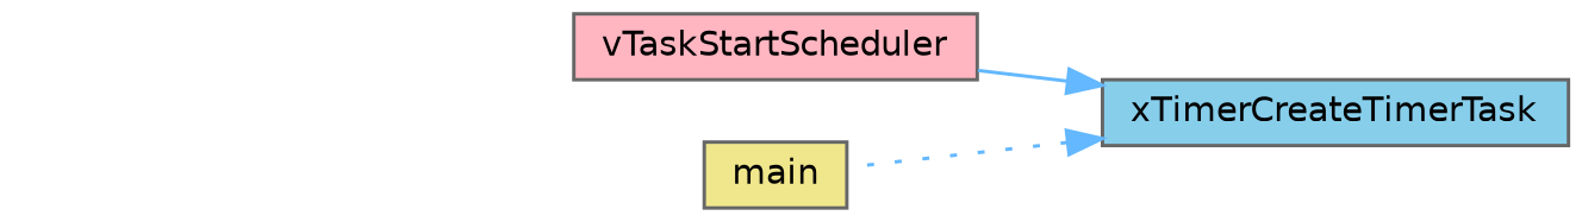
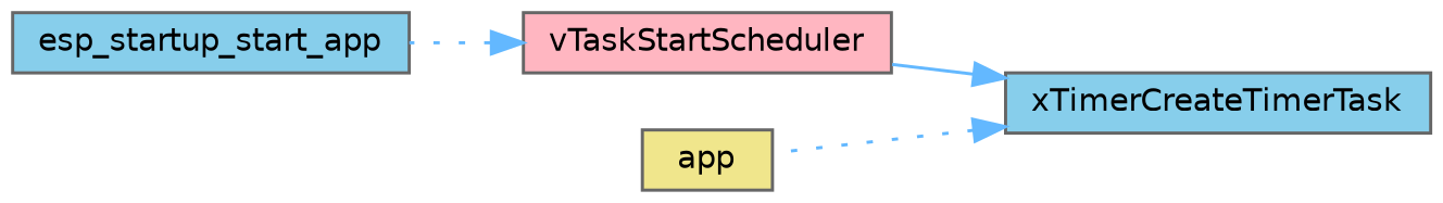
  digraph {
    rankdir=RL
    node [color=grey40 fillcolor=skyblue fontname=Helvetica fontsize=10 shape=box style=filled]
    edge [color=steelblue1 dir=back fontname=Helvetica fontsize=10 labelfontname=Helvetica labelfontsize=10 style=dotted]
    n1 [color=gray40 fontcolor=black height=0.2 label=xTimerCreateTimerTask width=0.4]
    n2 [fillcolor=lightpink height=0.2 label=vTaskStartScheduler width=0.4]
-   n3 [fillcolor=khaki height=0.2 label=main width=0.4]
+   n3 [fillcolor=khaki height=0.2 label=app width=0.4]
+   n4 [height=0.2 label=esp_startup_start_app width=0.4]
    n1 -> n2 [style=solid]
    n1 -> n3
+   n2 -> n4
  }
